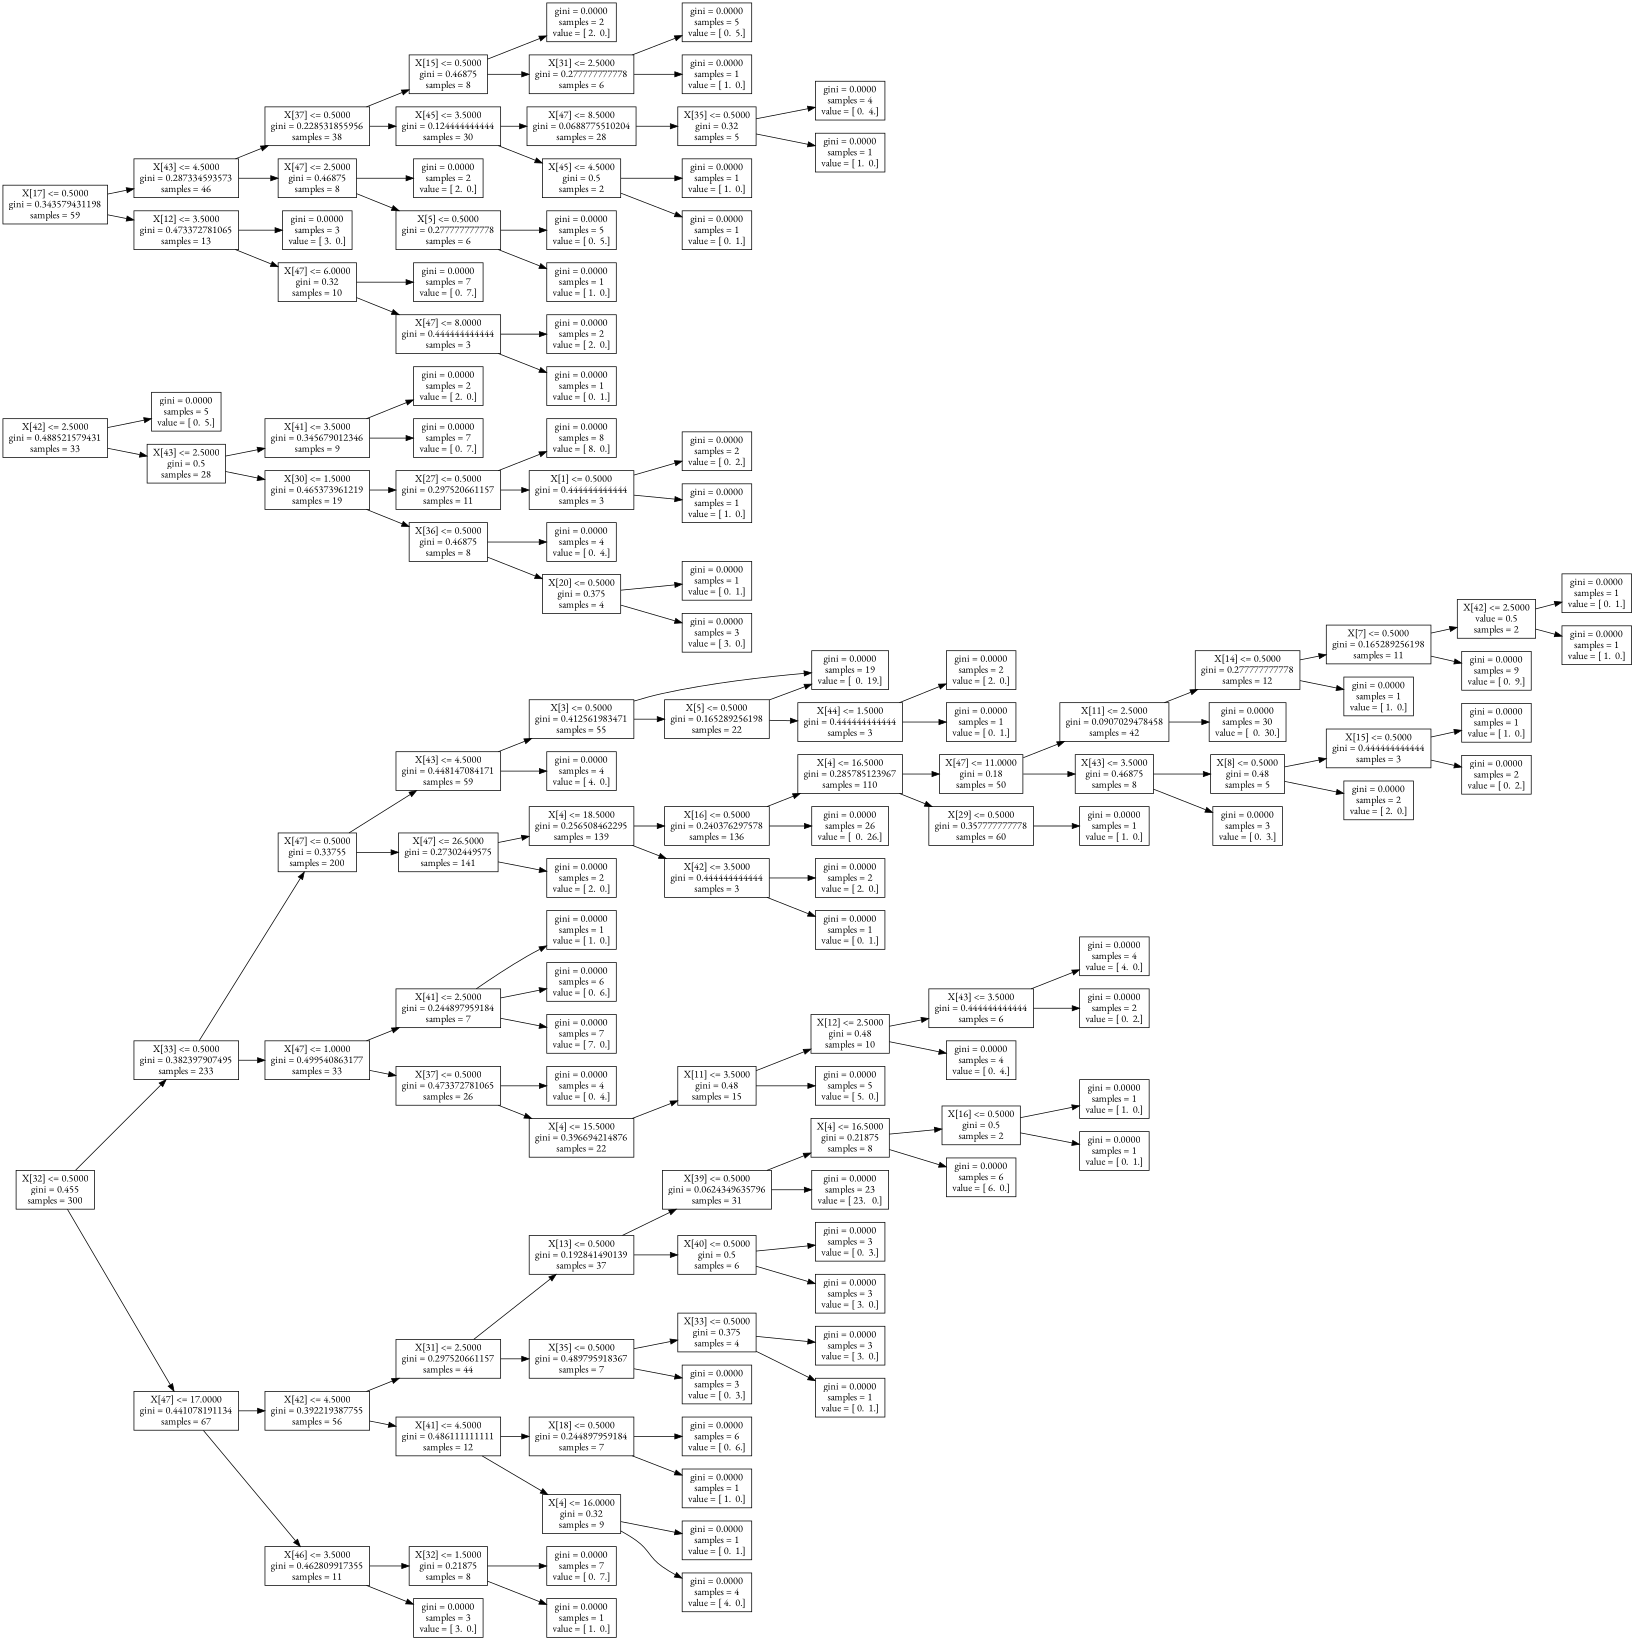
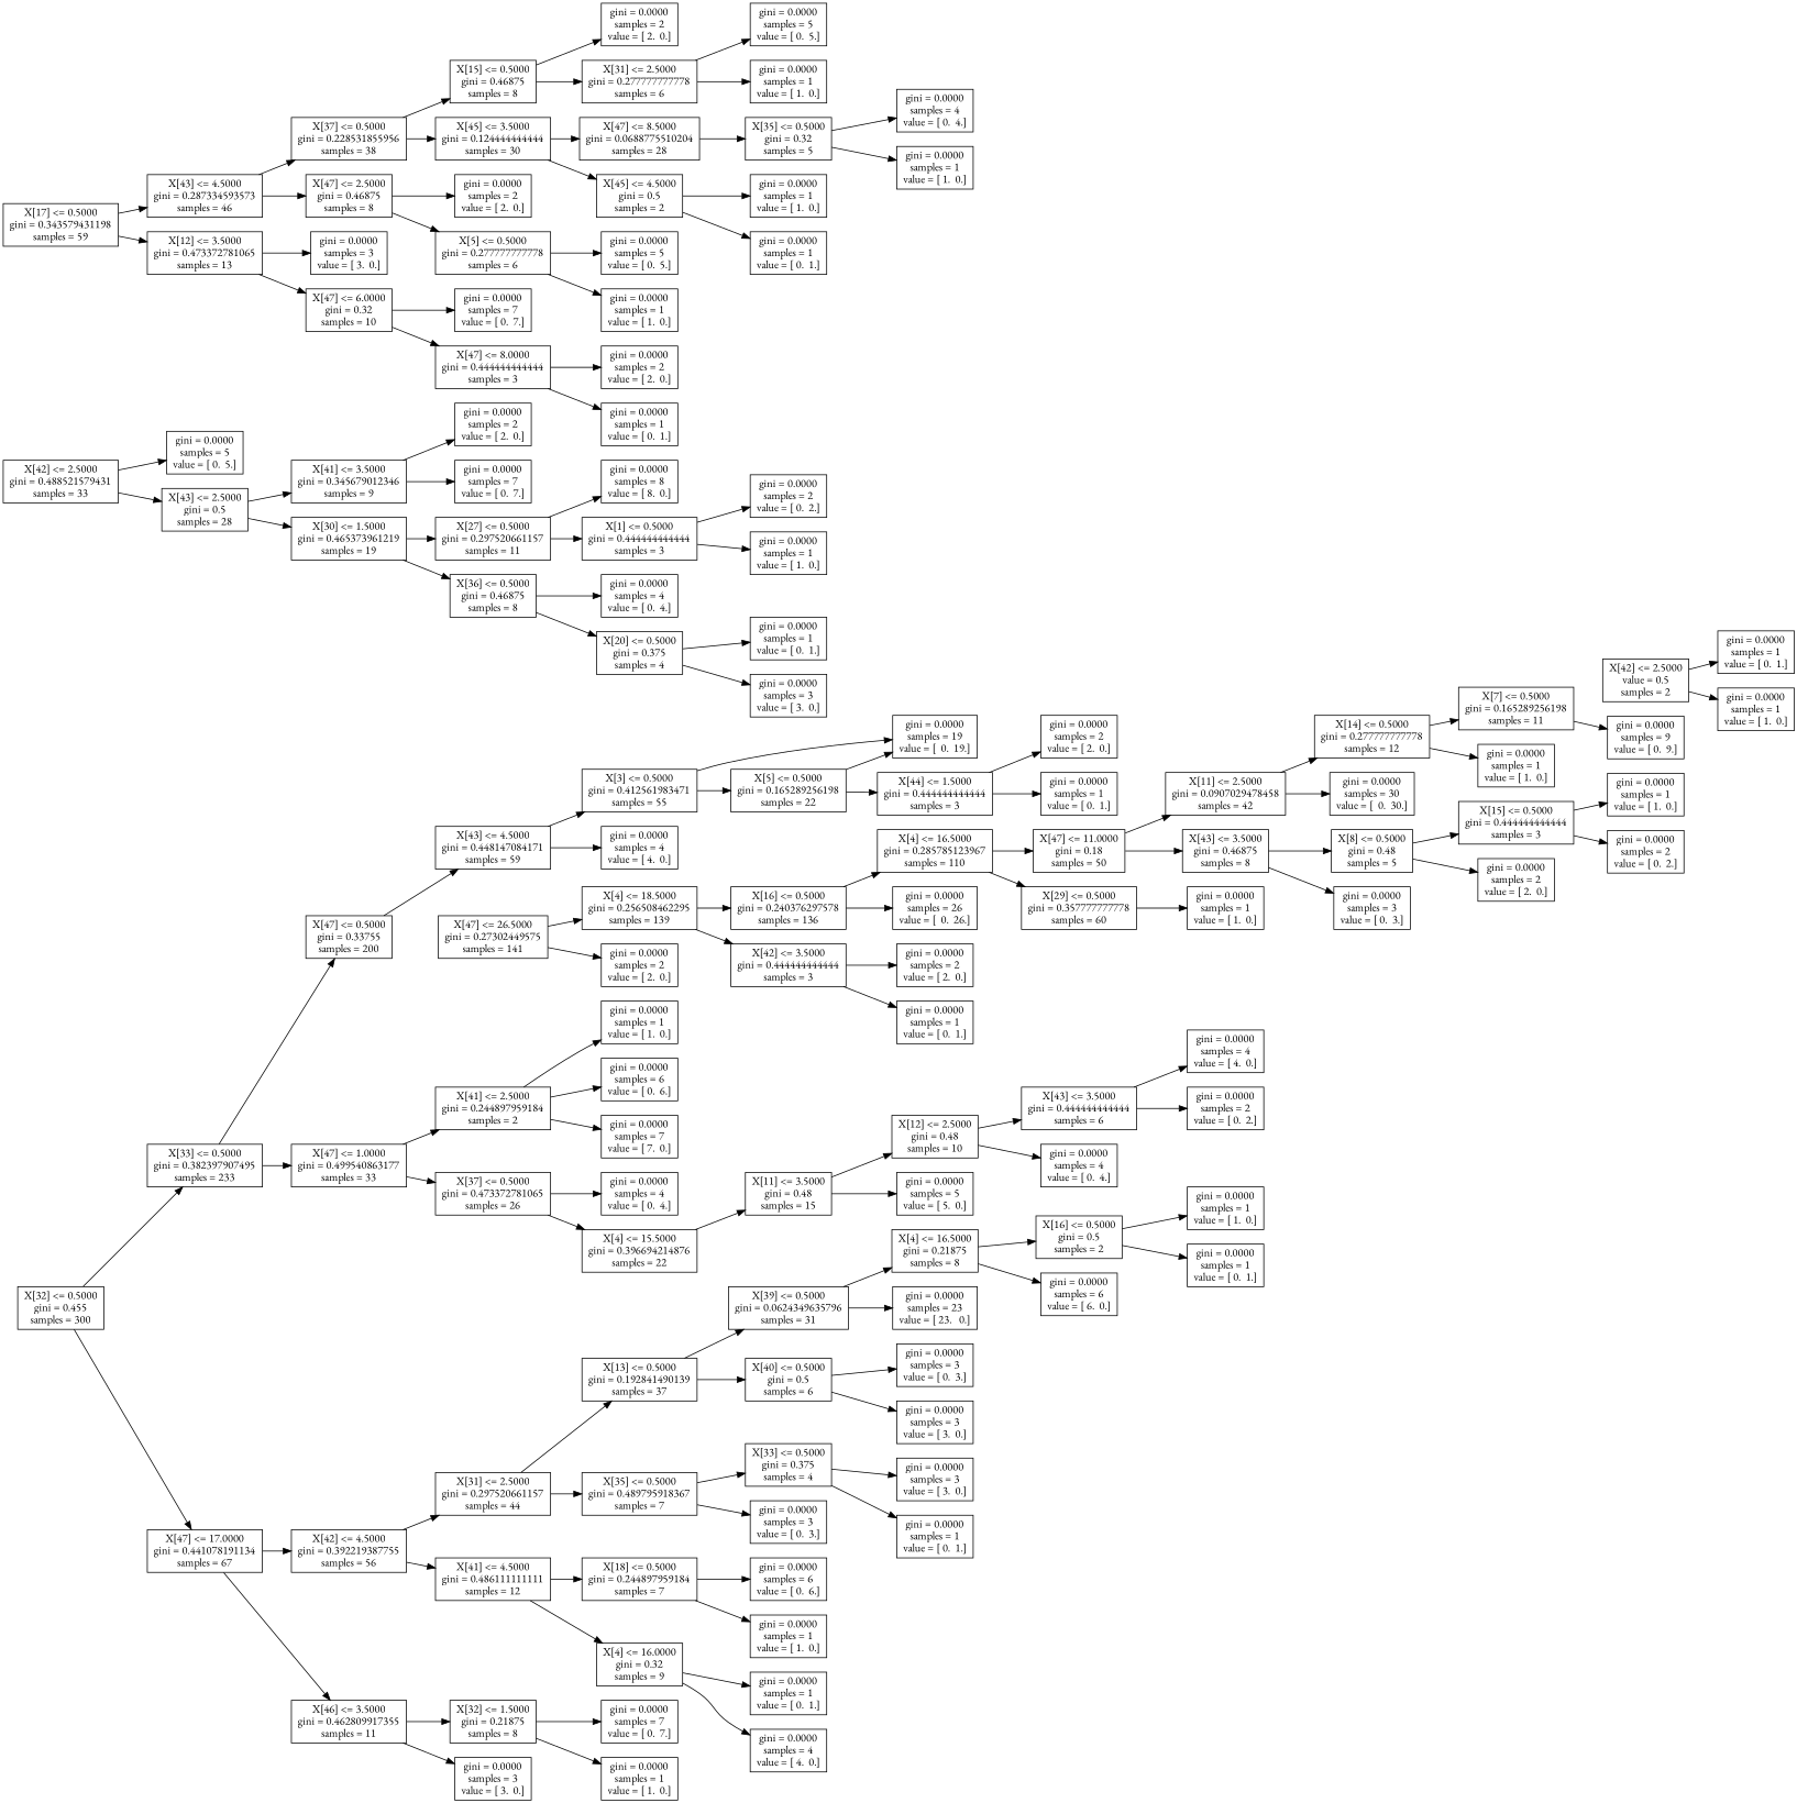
  digraph {
    fontname="EB Garamond"
    rankdir=LR
    node [fontname="EB Garamond" shape=box]
    edge [fontname="EB Garamond"]
    n1 [label="X[32] <= 0.5000\ngini = 0.455\nsamples = 300"]
    n2 [label="X[33] <= 0.5000\ngini = 0.382397907495\nsamples = 233"]
    n3 [label="X[47] <= 17.0000\ngini = 0.441078191134\nsamples = 67"]
    n4 [label="X[47] <= 0.5000\ngini = 0.33755\nsamples = 200"]
    n5 [label="X[47] <= 1.0000\ngini = 0.499540863177\nsamples = 33"]
    n6 [label="X[42] <= 4.5000\ngini = 0.392219387755\nsamples = 56"]
    n7 [label="X[46] <= 3.5000\ngini = 0.462809917355\nsamples = 11"]
    n8 [label="X[43] <= 4.5000\ngini = 0.448147084171\nsamples = 59"]
    n9 [label="X[47] <= 26.5000\ngini = 0.27302449575\nsamples = 141"]
-   n10 [label="X[41] <= 2.5000\ngini = 0.244897959184\nsamples = 7"]
+   n10 [label="X[41] <= 2.5000\ngini = 0.244897959184\nsamples = 2"]
    n11 [label="X[37] <= 0.5000\ngini = 0.473372781065\nsamples = 26"]
    n12 [label="X[3] <= 0.5000\ngini = 0.412561983471\nsamples = 55"]
    n13 [label="gini = 0.0000\nsamples = 4\nvalue = [ 4.  0.]"]
    n14 [label="X[4] <= 18.5000\ngini = 0.256508462295\nsamples = 139"]
    n15 [label="gini = 0.0000\nsamples = 2\nvalue = [ 2.  0.]"]
    n16 [label="X[5] <= 0.5000\ngini = 0.165289256198\nsamples = 22"]
    n17 [label="gini = 0.0000\nsamples = 19\nvalue = [  0.  19.]"]
    n18 [label="X[42] <= 2.5000\ngini = 0.488521579431\nsamples = 33"]
    n19 [label="gini = 0.0000\nsamples = 5\nvalue = [ 0.  5.]"]
    n20 [label="X[43] <= 2.5000\ngini = 0.5\nsamples = 28"]
    n21 [label="X[44] <= 1.5000\ngini = 0.444444444444\nsamples = 3"]
    n22 [label="X[41] <= 3.5000\ngini = 0.345679012346\nsamples = 9"]
    n23 [label="X[30] <= 1.5000\ngini = 0.465373961219\nsamples = 19"]
    n24 [label="gini = 0.0000\nsamples = 2\nvalue = [ 2.  0.]"]
    n25 [label="gini = 0.0000\nsamples = 7\nvalue = [ 0.  7.]"]
    n26 [label="X[27] <= 0.5000\ngini = 0.297520661157\nsamples = 11"]
    n27 [label="X[36] <= 0.5000\ngini = 0.46875\nsamples = 8"]
    n28 [label="gini = 0.0000\nsamples = 8\nvalue = [ 8.  0.]"]
    n29 [label="X[1] <= 0.5000\ngini = 0.444444444444\nsamples = 3"]
    n30 [label="gini = 0.0000\nsamples = 4\nvalue = [ 0.  4.]"]
    n31 [label="X[20] <= 0.5000\ngini = 0.375\nsamples = 4"]
    n32 [label="gini = 0.0000\nsamples = 2\nvalue = [ 0.  2.]"]
    n33 [label="gini = 0.0000\nsamples = 1\nvalue = [ 1.  0.]"]
    n34 [label="gini = 0.0000\nsamples = 1\nvalue = [ 0.  1.]"]
    n35 [label="gini = 0.0000\nsamples = 3\nvalue = [ 3.  0.]"]
    n36 [label="gini = 0.0000\nsamples = 2\nvalue = [ 2.  0.]"]
    n37 [label="gini = 0.0000\nsamples = 1\nvalue = [ 0.  1.]"]
    n38 [label="X[16] <= 0.5000\ngini = 0.240376297578\nsamples = 136"]
    n39 [label="X[42] <= 3.5000\ngini = 0.444444444444\nsamples = 3"]
    n40 [label="X[4] <= 16.5000\ngini = 0.285785123967\nsamples = 110"]
    n41 [label="gini = 0.0000\nsamples = 26\nvalue = [  0.  26.]"]
    n42 [label="gini = 0.0000\nsamples = 2\nvalue = [ 2.  0.]"]
    n43 [label="gini = 0.0000\nsamples = 1\nvalue = [ 0.  1.]"]
    n44 [label="X[47] <= 11.0000\ngini = 0.18\nsamples = 50"]
    n45 [label="X[29] <= 0.5000\ngini = 0.357777777778\nsamples = 60"]
    n46 [label="X[11] <= 2.5000\ngini = 0.0907029478458\nsamples = 42"]
    n47 [label="X[43] <= 3.5000\ngini = 0.46875\nsamples = 8"]
    n48 [label="gini = 0.0000\nsamples = 1\nvalue = [ 1.  0.]"]
    n49 [label="X[14] <= 0.5000\ngini = 0.277777777778\nsamples = 12"]
    n50 [label="gini = 0.0000\nsamples = 30\nvalue = [  0.  30.]"]
    n51 [label="X[8] <= 0.5000\ngini = 0.48\nsamples = 5"]
    n52 [label="gini = 0.0000\nsamples = 3\nvalue = [ 0.  3.]"]
    n53 [label="X[7] <= 0.5000\ngini = 0.165289256198\nsamples = 11"]
    n54 [label="gini = 0.0000\nsamples = 1\nvalue = [ 1.  0.]"]
    n55 [label="X[42] <= 2.5000\nvalue = 0.5\nsamples = 2"]
    n56 [label="gini = 0.0000\nsamples = 9\nvalue = [ 0.  9.]"]
    n57 [label="gini = 0.0000\nsamples = 1\nvalue = [ 0.  1.]"]
    n58 [label="gini = 0.0000\nsamples = 1\nvalue = [ 1.  0.]"]
    n59 [label="X[15] <= 0.5000\ngini = 0.444444444444\nsamples = 3"]
    n60 [label="gini = 0.0000\nsamples = 2\nvalue = [ 2.  0.]"]
    n61 [label="gini = 0.0000\nsamples = 1\nvalue = [ 1.  0.]"]
    n62 [label="gini = 0.0000\nsamples = 2\nvalue = [ 0.  2.]"]
    n63 [label="X[17] <= 0.5000\ngini = 0.343579431198\nsamples = 59"]
    n64 [label="X[43] <= 4.5000\ngini = 0.287334593573\nsamples = 46"]
    n65 [label="X[12] <= 3.5000\ngini = 0.473372781065\nsamples = 13"]
    n66 [label="X[37] <= 0.5000\ngini = 0.228531855956\nsamples = 38"]
    n67 [label="X[47] <= 2.5000\ngini = 0.46875\nsamples = 8"]
    n68 [label="gini = 0.0000\nsamples = 3\nvalue = [ 3.  0.]"]
    n69 [label="X[47] <= 6.0000\ngini = 0.32\nsamples = 10"]
    n70 [label="X[15] <= 0.5000\ngini = 0.46875\nsamples = 8"]
    n71 [label="X[45] <= 3.5000\ngini = 0.124444444444\nsamples = 30"]
    n72 [label="gini = 0.0000\nsamples = 2\nvalue = [ 2.  0.]"]
    n73 [label="X[5] <= 0.5000\ngini = 0.277777777778\nsamples = 6"]
    n74 [label="gini = 0.0000\nsamples = 2\nvalue = [ 2.  0.]"]
    n75 [label="X[31] <= 2.5000\ngini = 0.277777777778\nsamples = 6"]
    n76 [label="X[47] <= 8.5000\ngini = 0.0688775510204\nsamples = 28"]
    n77 [label="X[45] <= 4.5000\ngini = 0.5\nsamples = 2"]
    n78 [label="gini = 0.0000\nsamples = 5\nvalue = [ 0.  5.]"]
    n79 [label="gini = 0.0000\nsamples = 1\nvalue = [ 1.  0.]"]
    n80 [label="X[35] <= 0.5000\ngini = 0.32\nsamples = 5"]
    n81 [label="gini = 0.0000\nsamples = 1\nvalue = [ 1.  0.]"]
    n82 [label="gini = 0.0000\nsamples = 1\nvalue = [ 0.  1.]"]
    n83 [label="gini = 0.0000\nsamples = 4\nvalue = [ 0.  4.]"]
    n84 [label="gini = 0.0000\nsamples = 1\nvalue = [ 1.  0.]"]
    n85 [label="gini = 0.0000\nsamples = 5\nvalue = [ 0.  5.]"]
    n86 [label="gini = 0.0000\nsamples = 1\nvalue = [ 1.  0.]"]
    n87 [label="gini = 0.0000\nsamples = 7\nvalue = [ 0.  7.]"]
    n88 [label="X[47] <= 8.0000\ngini = 0.444444444444\nsamples = 3"]
    n89 [label="gini = 0.0000\nsamples = 2\nvalue = [ 2.  0.]"]
    n90 [label="gini = 0.0000\nsamples = 1\nvalue = [ 0.  1.]"]
    n91 [label="gini = 0.0000\nsamples = 1\nvalue = [ 1.  0.]"]
    n92 [label="gini = 0.0000\nsamples = 6\nvalue = [ 0.  6.]"]
    n93 [label="gini = 0.0000\nsamples = 7\nvalue = [ 7.  0.]"]
    n94 [label="gini = 0.0000\nsamples = 4\nvalue = [ 0.  4.]"]
    n95 [label="X[4] <= 15.5000\ngini = 0.396694214876\nsamples = 22"]
    n96 [label="X[11] <= 3.5000\ngini = 0.48\nsamples = 15"]
    n97 [label="X[12] <= 2.5000\ngini = 0.48\nsamples = 10"]
    n98 [label="gini = 0.0000\nsamples = 5\nvalue = [ 5.  0.]"]
    n99 [label="X[43] <= 3.5000\ngini = 0.444444444444\nsamples = 6"]
    n100 [label="gini = 0.0000\nsamples = 4\nvalue = [ 0.  4.]"]
    n101 [label="gini = 0.0000\nsamples = 4\nvalue = [ 4.  0.]"]
    n102 [label="gini = 0.0000\nsamples = 2\nvalue = [ 0.  2.]"]
    n103 [label="X[31] <= 2.5000\ngini = 0.297520661157\nsamples = 44"]
    n104 [label="X[41] <= 4.5000\ngini = 0.486111111111\nsamples = 12"]
    n105 [label="X[32] <= 1.5000\ngini = 0.21875\nsamples = 8"]
    n106 [label="gini = 0.0000\nsamples = 3\nvalue = [ 3.  0.]"]
    n107 [label="X[13] <= 0.5000\ngini = 0.192841490139\nsamples = 37"]
    n108 [label="X[35] <= 0.5000\ngini = 0.489795918367\nsamples = 7"]
    n109 [label="X[18] <= 0.5000\ngini = 0.244897959184\nsamples = 7"]
    n110 [label="X[4] <= 16.0000\ngini = 0.32\nsamples = 9"]
    n111 [label="X[39] <= 0.5000\ngini = 0.0624349635796\nsamples = 31"]
    n112 [label="X[40] <= 0.5000\ngini = 0.5\nsamples = 6"]
    n113 [label="X[33] <= 0.5000\ngini = 0.375\nsamples = 4"]
    n114 [label="gini = 0.0000\nsamples = 3\nvalue = [ 0.  3.]"]
    n115 [label="X[4] <= 16.5000\ngini = 0.21875\nsamples = 8"]
    n116 [label="gini = 0.0000\nsamples = 23\nvalue = [ 23.   0.]"]
    n117 [label="gini = 0.0000\nsamples = 3\nvalue = [ 0.  3.]"]
    n118 [label="gini = 0.0000\nsamples = 3\nvalue = [ 3.  0.]"]
    n119 [label="X[16] <= 0.5000\ngini = 0.5\nsamples = 2"]
    n120 [label="gini = 0.0000\nsamples = 6\nvalue = [ 6.  0.]"]
    n121 [label="gini = 0.0000\nsamples = 1\nvalue = [ 1.  0.]"]
    n122 [label="gini = 0.0000\nsamples = 1\nvalue = [ 0.  1.]"]
    n123 [label="gini = 0.0000\nsamples = 3\nvalue = [ 3.  0.]"]
    n124 [label="gini = 0.0000\nsamples = 1\nvalue = [ 0.  1.]"]
    n125 [label="gini = 0.0000\nsamples = 6\nvalue = [ 0.  6.]"]
    n126 [label="gini = 0.0000\nsamples = 1\nvalue = [ 1.  0.]"]
    n127 [label="gini = 0.0000\nsamples = 1\nvalue = [ 0.  1.]"]
    n128 [label="gini = 0.0000\nsamples = 4\nvalue = [ 4.  0.]"]
    n129 [label="gini = 0.0000\nsamples = 7\nvalue = [ 0.  7.]"]
    n130 [label="gini = 0.0000\nsamples = 1\nvalue = [ 1.  0.]"]
    n1 -> n2
    n1 -> n3
    n2 -> n4
    n2 -> n5
    n3 -> n6
    n3 -> n7
    n4 -> n8
-   n4 -> n9
    n5 -> n10
    n5 -> n11
    n6 -> n103
    n6 -> n104
    n7 -> n105
    n7 -> n106
    n8 -> n12
    n8 -> n13
    n9 -> n14
    n9 -> n15
    n10 -> n91
    n10 -> n92
    n10 -> n93
    n11 -> n94
    n11 -> n95
    n12 -> n16
    n12 -> n17
    n14 -> n38
    n14 -> n39
    n16 -> n17
    n16 -> n21
    n18 -> n19
    n18 -> n20
    n20 -> n22
    n20 -> n23
    n21 -> n36
    n21 -> n37
    n22 -> n24
    n22 -> n25
    n23 -> n26
    n23 -> n27
    n26 -> n28
    n26 -> n29
    n27 -> n30
    n27 -> n31
    n29 -> n32
    n29 -> n33
    n31 -> n34
    n31 -> n35
    n38 -> n40
    n38 -> n41
    n39 -> n42
    n39 -> n43
    n40 -> n44
    n40 -> n45
    n44 -> n46
    n44 -> n47
    n45 -> n48
    n46 -> n49
    n46 -> n50
    n47 -> n51
    n47 -> n52
    n49 -> n53
    n49 -> n54
    n51 -> n59
    n51 -> n60
-   n53 -> n55
    n53 -> n56
    n55 -> n57
    n55 -> n58
    n59 -> n61
    n59 -> n62
    n63 -> n64
    n63 -> n65
    n64 -> n66
    n64 -> n67
    n65 -> n68
    n65 -> n69
    n66 -> n70
    n66 -> n71
    n67 -> n72
    n67 -> n73
    n69 -> n87
    n69 -> n88
    n70 -> n74
    n70 -> n75
    n71 -> n76
    n71 -> n77
    n73 -> n85
    n73 -> n86
    n75 -> n78
    n75 -> n79
    n76 -> n80
    n77 -> n81
    n77 -> n82
    n80 -> n83
    n80 -> n84
    n88 -> n89
    n88 -> n90
    n95 -> n96
    n96 -> n97
    n96 -> n98
    n97 -> n99
    n97 -> n100
    n99 -> n101
    n99 -> n102
    n103 -> n107
    n103 -> n108
    n104 -> n109
    n104 -> n110
    n105 -> n129
    n105 -> n130
    n107 -> n111
    n107 -> n112
    n108 -> n113
    n108 -> n114
    n109 -> n125
    n109 -> n126
    n110 -> n127
    n110 -> n128
    n111 -> n115
    n111 -> n116
    n112 -> n117
    n112 -> n118
    n113 -> n123
    n113 -> n124
    n115 -> n119
    n115 -> n120
    n119 -> n121
    n119 -> n122
  }
